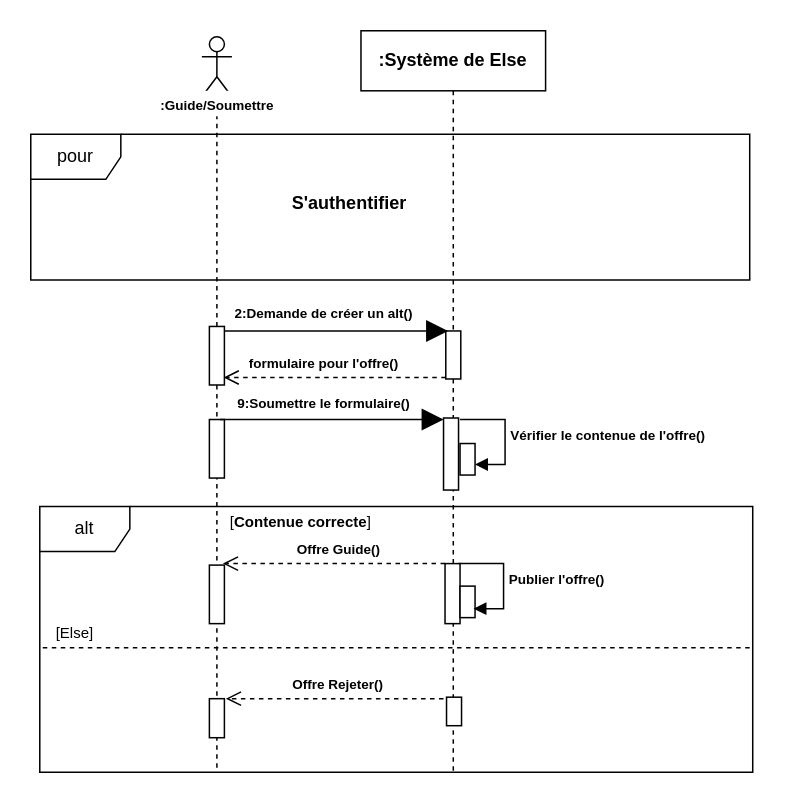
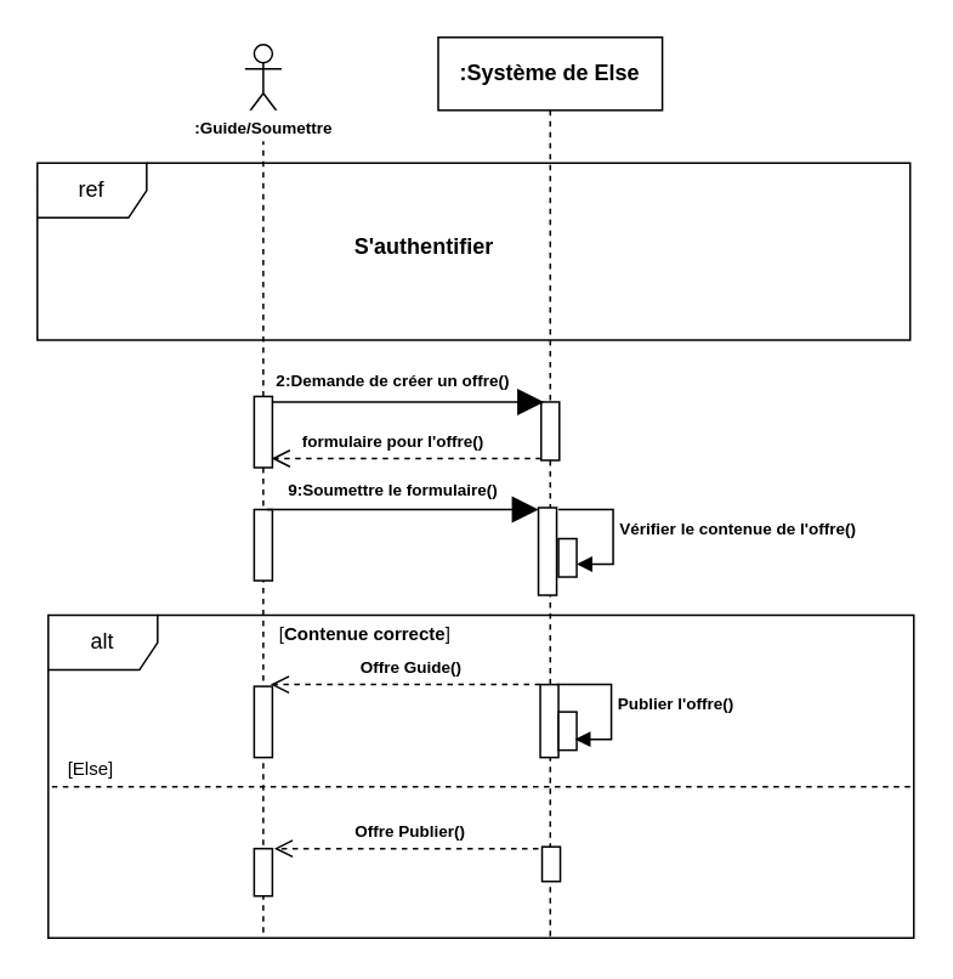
  <mxCell id="0" />
  <mxCell id="1" parent="0" />
  <mxCell id="2" value="&lt;b&gt;:Système de Else&lt;/b&gt;" style="shape=umlLifeline;perimeter=lifelinePerimeter;whiteSpace=wrap;html=1;container=0;dropTarget=0;collapsible=0;recursiveResize=0;outlineConnect=0;portConstraint=eastwest;newEdgeStyle={&quot;edgeStyle&quot;:&quot;elbowEdgeStyle&quot;,&quot;elbow&quot;:&quot;vertical&quot;,&quot;curved&quot;:0,&quot;rounded&quot;:0};fillColor=light-dark(#FFFFFF, #ffffff);strokeColor=light-dark(#000000,#000000);labelBackgroundColor=none;fontColor=light-dark(#000000,#000000);" vertex="1" parent="1"><mxGeometry x="240" y="20" width="123" height="495" as="geometry" /></mxCell>
  <mxCell id="3" value="" style="html=1;points=[[0,0,0,0,5],[0,1,0,0,-5],[1,0,0,0,5],[1,1,0,0,-5]];perimeter=orthogonalPerimeter;outlineConnect=0;targetShapes=umlLifeline;portConstraint=eastwest;newEdgeStyle={&quot;curved&quot;:0,&quot;rounded&quot;:0};fillColor=light-dark(#FFFFFF,#FFFFFF);strokeColor=light-dark(#000000,#000000);" vertex="1" parent="2"><mxGeometry x="55" y="258" width="10" height="48" as="geometry" /></mxCell>
  <mxCell id="4" value="" style="html=1;points=[[0,0,0,0,5],[0,1,0,0,-5],[1,0,0,0,5],[1,1,0,0,-5]];perimeter=orthogonalPerimeter;outlineConnect=0;targetShapes=umlLifeline;portConstraint=eastwest;newEdgeStyle={&quot;curved&quot;:0,&quot;rounded&quot;:0};fillColor=light-dark(#FFFFFF,#FFFFFF);strokeColor=light-dark(#000000,#000000);" vertex="1" parent="2"><mxGeometry x="56" y="355" width="10" height="40" as="geometry" /></mxCell>
  <mxCell id="5" value="" style="html=1;points=[[0,0,0,0,5],[0,1,0,0,-5],[1,0,0,0,5],[1,1,0,0,-5]];perimeter=orthogonalPerimeter;outlineConnect=0;targetShapes=umlLifeline;portConstraint=eastwest;newEdgeStyle={&quot;curved&quot;:0,&quot;rounded&quot;:0};fillColor=light-dark(#FFFFFF,#FFFFFF);strokeColor=light-dark(#000000,#000000);" vertex="1" parent="2"><mxGeometry x="57" y="444" width="10" height="19" as="geometry" /></mxCell>
  <mxCell id="6" value="" style="html=1;points=[[0,0,0,0,5],[0,1,0,0,-5],[1,0,0,0,5],[1,1,0,0,-5]];perimeter=orthogonalPerimeter;outlineConnect=0;targetShapes=umlLifeline;portConstraint=eastwest;newEdgeStyle={&quot;curved&quot;:0,&quot;rounded&quot;:0};" vertex="1" parent="2"><mxGeometry x="66" y="370" width="10" height="21" as="geometry" /></mxCell>
  <mxCell id="7" value="&lt;b&gt;&lt;font style=&quot;font-size: 9px;&quot;&gt;Publier l'offre()&lt;/font&gt;&lt;/b&gt;" style="html=1;align=left;spacingLeft=2;endArrow=block;rounded=0;edgeStyle=orthogonalEdgeStyle;curved=0;rounded=0;" edge="1" parent="2"><mxGeometry relative="1" as="geometry"><mxPoint x="65" y="355" as="sourcePoint" /><Array as="points"><mxPoint x="95" y="385" /></Array><mxPoint x="75" y="385" as="targetPoint" /></mxGeometry></mxCell>
  <mxCell id="8" value="alt" style="shape=umlFrame;whiteSpace=wrap;html=1;pointerEvents=0;labelBorderColor=none;fillColor=light-dark(#FFFFFF,#FFFFFF);fontColor=light-dark(#000000,#000000);strokeColor=light-dark(#000000,#000000);" vertex="1" parent="1"><mxGeometry x="26" y="337" width="475" height="177" as="geometry" /></mxCell>
  <mxCell id="9" value="" style="shape=umlLifeline;perimeter=lifelinePerimeter;whiteSpace=wrap;html=1;container=1;dropTarget=0;collapsible=0;recursiveResize=0;outlineConnect=0;portConstraint=eastwest;newEdgeStyle={&quot;curved&quot;:0,&quot;rounded&quot;:0};participant=umlActor;fillColor=light-dark(#FFFFFF,#000000);strokeColor=light-dark(#000000,#000000);" vertex="1" parent="1"><mxGeometry x="134" y="24" width="20" height="490" as="geometry" /></mxCell>
  <mxCell id="10" value="" style="html=1;points=[[0,0,0,0,5],[0,1,0,0,-5],[1,0,0,0,5],[1,1,0,0,-5]];perimeter=orthogonalPerimeter;outlineConnect=0;targetShapes=umlLifeline;portConstraint=eastwest;newEdgeStyle={&quot;curved&quot;:0,&quot;rounded&quot;:0};fillColor=light-dark(#FFFFFF,#FFFFFF);strokeColor=light-dark(#000000,#000000);" vertex="1" parent="9"><mxGeometry x="5" y="255" width="10" height="39" as="geometry" /></mxCell>
  <mxCell id="11" value="" style="html=1;points=[[0,0,0,0,5],[0,1,0,0,-5],[1,0,0,0,5],[1,1,0,0,-5]];perimeter=orthogonalPerimeter;outlineConnect=0;targetShapes=umlLifeline;portConstraint=eastwest;newEdgeStyle={&quot;curved&quot;:0,&quot;rounded&quot;:0};fillColor=light-dark(#FFFFFF,#FFFFFF);strokeColor=light-dark(#000000,#000000);" vertex="1" parent="9"><mxGeometry x="5" y="352" width="10" height="39" as="geometry" /></mxCell>
  <mxCell id="12" value="" style="html=1;points=[[0,0,0,0,5],[0,1,0,0,-5],[1,0,0,0,5],[1,1,0,0,-5]];perimeter=orthogonalPerimeter;outlineConnect=0;targetShapes=umlLifeline;portConstraint=eastwest;newEdgeStyle={&quot;curved&quot;:0,&quot;rounded&quot;:0};fillColor=light-dark(#FFFFFF,#FFFFFF);strokeColor=light-dark(#000000,#000000);" vertex="1" parent="9"><mxGeometry x="5" y="441" width="10" height="26" as="geometry" /></mxCell>
  <mxCell id="13" value="" style="html=1;points=[[0,0,0,0,5],[0,1,0,0,-5],[1,0,0,0,5],[1,1,0,0,-5]];perimeter=orthogonalPerimeter;outlineConnect=0;targetShapes=umlLifeline;portConstraint=eastwest;newEdgeStyle={&quot;curved&quot;:0,&quot;rounded&quot;:0};fillColor=light-dark(#FFFFFF,#FFFFFF);strokeColor=light-dark(#000000,#000000);" vertex="1" parent="9"><mxGeometry x="5" y="193" width="10" height="39" as="geometry" /></mxCell>
  <mxCell id="14" value="" style="endArrow=block;endFill=1;endSize=12;html=1;rounded=0;strokeColor=light-dark(#000000,#000000);" edge="1" parent="1"><mxGeometry width="160" relative="1" as="geometry"><mxPoint x="146" y="279" as="sourcePoint" /><mxPoint x="295" y="279" as="targetPoint" /></mxGeometry></mxCell>
  <mxCell id="15" value="&lt;font style=&quot;color: light-dark(rgb(0, 0, 0), rgb(0, 0, 0)); font-size: 9px;&quot;&gt;&lt;b&gt;9:Soumettre le formulaire()&lt;/b&gt;&lt;/font&gt;" style="text;html=1;align=center;verticalAlign=middle;whiteSpace=wrap;rounded=0;" vertex="1" parent="1"><mxGeometry x="142.64" y="259" width="145.08" height="17" as="geometry" /></mxCell>
  <mxCell id="16" value="" style="html=1;verticalAlign=bottom;endArrow=open;dashed=1;endSize=8;curved=0;rounded=0;strokeColor=light-dark(#000000,#000000);" edge="1" parent="1"><mxGeometry relative="1" as="geometry"><mxPoint x="296" y="375" as="sourcePoint" /><mxPoint x="148" y="375" as="targetPoint" /></mxGeometry></mxCell>
  <mxCell id="17" value="&lt;font style=&quot;color: light-dark(rgb(0, 0, 0), rgb(0, 0, 0)); font-size: 9px;&quot;&gt;&lt;b&gt;Offre Guide()&lt;/b&gt;&lt;/font&gt;" style="text;html=1;align=center;verticalAlign=middle;whiteSpace=wrap;rounded=0;" vertex="1" parent="1"><mxGeometry x="177.28" y="356" width="97" height="17" as="geometry" /></mxCell>
  <mxCell id="18" value="" style="line;strokeWidth=1;fillColor=none;align=left;verticalAlign=middle;spacingTop=-1;spacingLeft=3;spacingRight=3;rotatable=0;labelPosition=right;points=[];portConstraint=eastwest;strokeColor=light-dark(#000000,#000000);dashed=1;" vertex="1" parent="1"><mxGeometry x="28" y="427" width="473" height="8" as="geometry" /></mxCell>
  <mxCell id="19" value="&lt;font style=&quot;color: light-dark(rgb(0, 0, 0), rgb(0, 0, 0)); font-size: 10px;&quot;&gt;[Else]&amp;nbsp;&lt;/font&gt;" style="text;html=1;align=center;verticalAlign=middle;whiteSpace=wrap;rounded=0;" vertex="1" parent="1"><mxGeometry x="29" y="411" width="44" height="19" as="geometry" /></mxCell>
  <mxCell id="20" value="" style="html=1;verticalAlign=bottom;endArrow=open;dashed=1;endSize=8;curved=0;rounded=0;strokeColor=light-dark(#000000,#000000);" edge="1" parent="1"><mxGeometry relative="1" as="geometry"><mxPoint x="295" y="465" as="sourcePoint" /><mxPoint x="150" y="465" as="targetPoint" /></mxGeometry></mxCell>
- <mxCell id="21" value="&lt;b style=&quot;font-size: 9px;&quot;&gt;Offre Rejeter()&lt;/b&gt;" style="text;html=1;align=center;verticalAlign=middle;whiteSpace=wrap;rounded=0;" vertex="1" parent="1"><mxGeometry x="177.64" y="446" width="94.36" height="17" as="geometry" /></mxCell>
+ <mxCell id="21" value="&lt;b style=&quot;font-size: 9px;&quot;&gt;Offre Publier()&lt;/b&gt;" style="text;html=1;align=center;verticalAlign=middle;whiteSpace=wrap;rounded=0;" vertex="1" parent="1"><mxGeometry x="177.64" y="446" width="94.36" height="17" as="geometry" /></mxCell>
  <mxCell id="22" value="&lt;font style=&quot;color: light-dark(rgb(0, 0, 0), rgb(0, 0, 0)); font-size: 10px;&quot;&gt;[&lt;b&gt;Contenue correcte&lt;/b&gt;]&amp;nbsp;&lt;/font&gt;" style="text;html=1;align=center;verticalAlign=middle;whiteSpace=wrap;rounded=0;" vertex="1" parent="1"><mxGeometry x="149" y="337" width="105" height="19" as="geometry" /></mxCell>
- <mxCell id="23" value="&lt;font style=&quot;font-size: 9px;&quot;&gt;&lt;b&gt;2:Demande de créer un alt()&lt;/b&gt;&lt;/font&gt;" style="text;html=1;align=center;verticalAlign=middle;whiteSpace=wrap;rounded=0;" vertex="1" parent="1"><mxGeometry x="143" y="197" width="144.72" height="22" as="geometry" /></mxCell>
+ <mxCell id="23" value="&lt;font style=&quot;font-size: 9px;&quot;&gt;&lt;b&gt;2:Demande de créer un offre()&lt;/b&gt;&lt;/font&gt;" style="text;html=1;align=center;verticalAlign=middle;whiteSpace=wrap;rounded=0;" vertex="1" parent="1"><mxGeometry x="143" y="197" width="144.72" height="22" as="geometry" /></mxCell>
  <mxCell id="24" value="&lt;font style=&quot;font-size: 9px;&quot;&gt;&lt;b&gt;:Guide/Soumettre&lt;/b&gt;&lt;/font&gt;" style="text;html=1;align=center;verticalAlign=middle;whiteSpace=wrap;rounded=0;fillColor=#FFFFFF;" vertex="1" parent="1"><mxGeometry x="114" y="60" width="61" height="17" as="geometry" /></mxCell>
  <mxCell id="25" value="&lt;b&gt;&lt;font style=&quot;font-size: 9px;&quot;&gt;Vérifier le contenue de l'offre()&lt;/font&gt;&lt;/b&gt;" style="html=1;align=left;spacingLeft=2;endArrow=block;rounded=0;edgeStyle=orthogonalEdgeStyle;curved=0;rounded=0;" edge="1" parent="1"><mxGeometry relative="1" as="geometry"><mxPoint x="306" y="279" as="sourcePoint" /><Array as="points"><mxPoint x="336" y="279" /><mxPoint x="336" y="309" /></Array><mxPoint x="316" y="309" as="targetPoint" /></mxGeometry></mxCell>
  <mxCell id="26" value="" style="html=1;points=[[0,0,0,0,5],[0,1,0,0,-5],[1,0,0,0,5],[1,1,0,0,-5]];perimeter=orthogonalPerimeter;outlineConnect=0;targetShapes=umlLifeline;portConstraint=eastwest;newEdgeStyle={&quot;curved&quot;:0,&quot;rounded&quot;:0};" vertex="1" parent="1"><mxGeometry x="306" y="295" width="10" height="21" as="geometry" /></mxCell>
  <mxCell id="27" value="S'authentifier" style="text;align=center;fontStyle=1;verticalAlign=middle;spacingLeft=3;spacingRight=3;strokeColor=none;rotatable=0;points=[[0,0.5],[1,0.5]];portConstraint=eastwest;html=1;" vertex="1" parent="1"><mxGeometry x="192" y="122" width="80" height="26" as="geometry" /></mxCell>
  <mxCell id="28" value="" style="html=1;points=[[0,0,0,0,5],[0,1,0,0,-5],[1,0,0,0,5],[1,1,0,0,-5]];perimeter=orthogonalPerimeter;outlineConnect=0;targetShapes=umlLifeline;portConstraint=eastwest;newEdgeStyle={&quot;curved&quot;:0,&quot;rounded&quot;:0};fillColor=light-dark(#FFFFFF,#FFFFFF);strokeColor=light-dark(#000000,#000000);" vertex="1" parent="1"><mxGeometry x="296.5" y="220" width="10" height="32" as="geometry" /></mxCell>
  <mxCell id="29" value="" style="endArrow=block;endFill=1;endSize=12;html=1;rounded=0;strokeColor=light-dark(#000000,#000000);" edge="1" parent="1"><mxGeometry width="160" relative="1" as="geometry"><mxPoint x="149" y="220" as="sourcePoint" /><mxPoint x="298" y="220" as="targetPoint" /></mxGeometry></mxCell>
  <mxCell id="30" value="" style="html=1;verticalAlign=bottom;endArrow=open;dashed=1;endSize=8;curved=0;rounded=0;strokeColor=light-dark(#000000,#000000);" edge="1" parent="1"><mxGeometry relative="1" as="geometry"><mxPoint x="296.5" y="251" as="sourcePoint" /><mxPoint x="148.5" y="251" as="targetPoint" /></mxGeometry></mxCell>
  <mxCell id="31" value="&lt;font style=&quot;font-size: 9px;&quot;&gt;&lt;b&gt;formulaire pour l'offre()&lt;/b&gt;&lt;/font&gt;" style="text;html=1;align=center;verticalAlign=middle;whiteSpace=wrap;rounded=0;" vertex="1" parent="1"><mxGeometry x="143" y="230" width="144.72" height="22" as="geometry" /></mxCell>
- <mxCell id="32" value="pour" style="shape=umlFrame;whiteSpace=wrap;html=1;pointerEvents=0;fillColor=#FFFFFF;fillStyle=auto;" vertex="1" parent="1"><mxGeometry x="20" y="89" width="479" height="97" as="geometry" /></mxCell>
+ <mxCell id="32" value="ref" style="shape=umlFrame;whiteSpace=wrap;html=1;pointerEvents=0;fillColor=#FFFFFF;fillStyle=auto;" vertex="1" parent="1"><mxGeometry x="20" y="89" width="479" height="97" as="geometry" /></mxCell>
